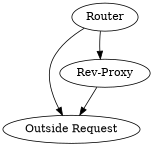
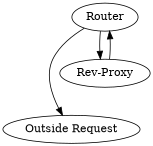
  digraph {
    Router
    "Outside Request"
    "Rev-Proxy"
    Router -> "Outside Request"
    Router -> "Rev-Proxy"
-   "Rev-Proxy" -> "Outside Request"
+   "Rev-Proxy" -> Router
  }
